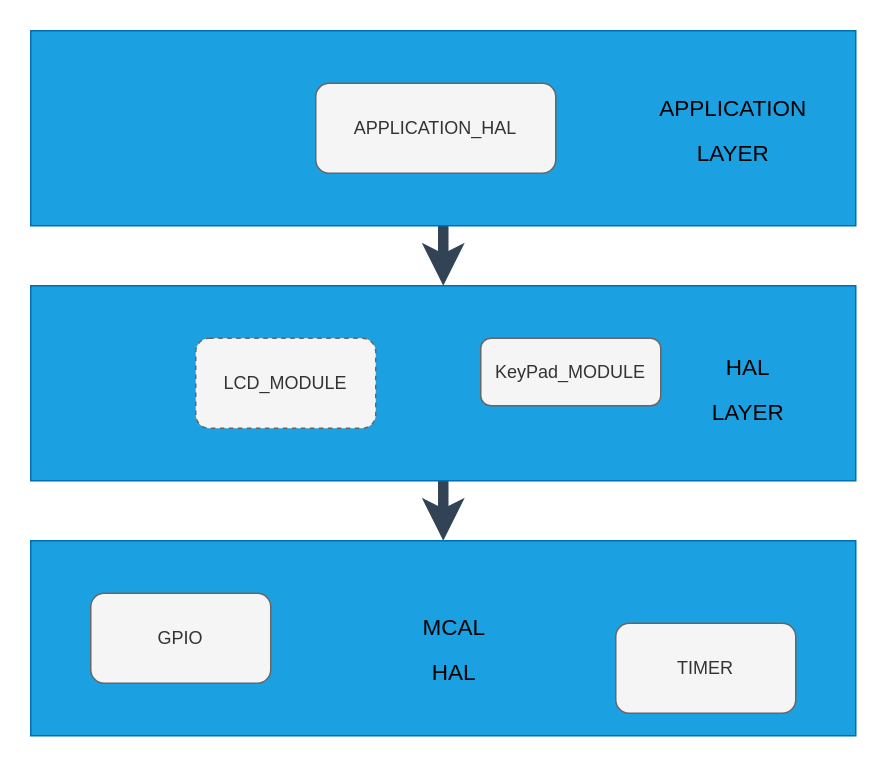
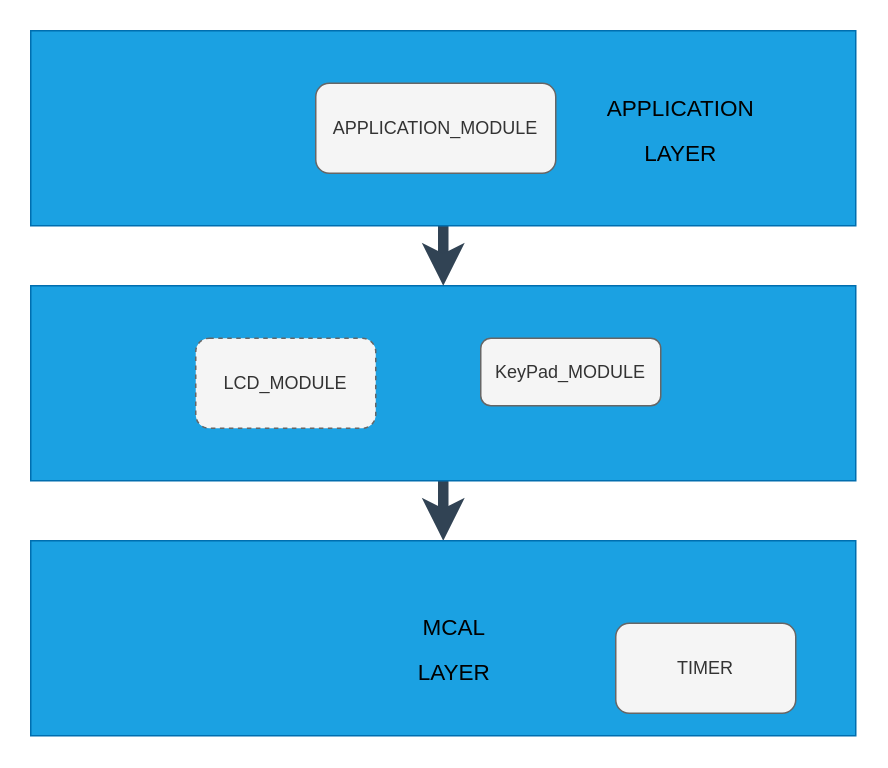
  <mxCell id="0" />
  <mxCell id="1" parent="0" />
  <mxCell id="2" style="edgeStyle=none;rounded=1;html=1;entryX=0.5;entryY=0;entryDx=0;entryDy=0;fontSize=25;fontColor=#000000;strokeWidth=7;fillColor=#647687;strokeColor=#314354;" parent="1" source="3" target="6" edge="1"><mxGeometry relative="1" as="geometry" /></mxCell>
  <mxCell id="3" value="" style="rounded=0;whiteSpace=wrap;html=1;fillColor=#1ba1e2;fontColor=#ffffff;strokeColor=#006EAF;" parent="1" vertex="1"><mxGeometry x="20" y="190" width="550" height="130" as="geometry" /></mxCell>
  <mxCell id="4" style="edgeStyle=none;rounded=1;html=1;fontSize=25;fontColor=#000000;strokeWidth=7;fillColor=#647687;strokeColor=#314354;" parent="1" source="5" target="3" edge="1"><mxGeometry relative="1" as="geometry" /></mxCell>
  <mxCell id="5" value="" style="rounded=0;whiteSpace=wrap;html=1;fillColor=#1ba1e2;fontColor=#ffffff;strokeColor=#006EAF;" parent="1" vertex="1"><mxGeometry x="20" y="20" width="550" height="130" as="geometry" /></mxCell>
  <mxCell id="6" value="" style="rounded=0;whiteSpace=wrap;html=1;fillColor=#1ba1e2;fontColor=#ffffff;strokeColor=#006EAF;" parent="1" vertex="1"><mxGeometry x="20" y="360" width="550" height="130" as="geometry" /></mxCell>
- <mxCell id="7" value="GPIO" style="rounded=1;whiteSpace=wrap;html=1;fillColor=#f5f5f5;fontColor=#333333;strokeColor=#666666;" parent="1" vertex="1"><mxGeometry x="60" y="395" width="120" height="60" as="geometry" /></mxCell>
  <mxCell id="8" value="TIMER" style="rounded=1;whiteSpace=wrap;html=1;fillColor=#f5f5f5;fontColor=#333333;strokeColor=#666666;" parent="1" vertex="1"><mxGeometry x="410" y="415" width="120" height="60" as="geometry" /></mxCell>
  <mxCell id="9" value="LCD_MODULE" style="rounded=1;whiteSpace=wrap;html=1;fillColor=#f5f5f5;fontColor=#333333;strokeColor=#666666;dashed=1;" parent="1" vertex="1"><mxGeometry x="130" y="225" width="120" height="60" as="geometry" /></mxCell>
  <mxCell id="10" value="KeyPad_MODULE" style="rounded=1;whiteSpace=wrap;html=1;fillColor=#f5f5f5;fontColor=#333333;strokeColor=#666666;" parent="1" vertex="1"><mxGeometry x="320" y="225" width="120" height="45" as="geometry" /></mxCell>
- <mxCell id="11" value="APPLICATION_HAL" style="rounded=1;whiteSpace=wrap;html=1;fillColor=#f5f5f5;fontColor=#333333;strokeColor=#666666;" parent="1" vertex="1"><mxGeometry x="210" y="55" width="160" height="60" as="geometry" /></mxCell>
- <mxCell id="12" value="&lt;span style=&quot;font-size: 15px&quot;&gt;APPLICATION&lt;/span&gt;&lt;br style=&quot;font-size: 15px&quot;&gt;&lt;span style=&quot;font-size: 15px&quot;&gt;LAYER&lt;/span&gt;" style="text;html=1;align=center;verticalAlign=middle;resizable=0;points=[];autosize=1;strokeColor=none;fillColor=none;fontSize=25;fontColor=#000000;" parent="1" vertex="1"><mxGeometry x="434" y="47" width="108" height="70" as="geometry" /></mxCell>
- <mxCell id="13" value="&lt;span style=&quot;font-size: 15px&quot;&gt;HAL&lt;br&gt;LAYER&lt;/span&gt;" style="text;html=1;align=center;verticalAlign=middle;resizable=0;points=[];autosize=1;strokeColor=none;fillColor=none;fontSize=25;fontColor=#000000;" parent="1" vertex="1"><mxGeometry x="469" y="220" width="58" height="70" as="geometry" /></mxCell>
- <mxCell id="14" value="&lt;span style=&quot;font-size: 15px&quot;&gt;MCAL&lt;br&gt;HAL&lt;/span&gt;" style="text;html=1;align=center;verticalAlign=middle;resizable=0;points=[];autosize=1;strokeColor=none;fillColor=none;fontSize=25;fontColor=#000000;" parent="1" vertex="1"><mxGeometry x="273" y="393" width="58" height="70" as="geometry" /></mxCell>
+ <mxCell id="11" value="APPLICATION_MODULE" style="rounded=1;whiteSpace=wrap;html=1;fillColor=#f5f5f5;fontColor=#333333;strokeColor=#666666;" parent="1" vertex="1"><mxGeometry x="210" y="55" width="160" height="60" as="geometry" /></mxCell>
+ <mxCell id="12" value="&lt;span style=&quot;font-size: 15px&quot;&gt;APPLICATION&lt;/span&gt;&lt;br style=&quot;font-size: 15px&quot;&gt;&lt;span style=&quot;font-size: 15px&quot;&gt;LAYER&lt;/span&gt;" style="text;html=1;align=center;verticalAlign=middle;resizable=0;points=[];autosize=1;strokeColor=none;fillColor=none;fontSize=25;fontColor=#000000;" parent="1" vertex="1"><mxGeometry x="399" y="47" width="108" height="70" as="geometry" /></mxCell>
+ <mxCell id="14" value="&lt;span style=&quot;font-size: 15px&quot;&gt;MCAL&lt;br&gt;LAYER&lt;/span&gt;" style="text;html=1;align=center;verticalAlign=middle;resizable=0;points=[];autosize=1;strokeColor=none;fillColor=none;fontSize=25;fontColor=#000000;" parent="1" vertex="1"><mxGeometry x="273" y="393" width="58" height="70" as="geometry" /></mxCell>
